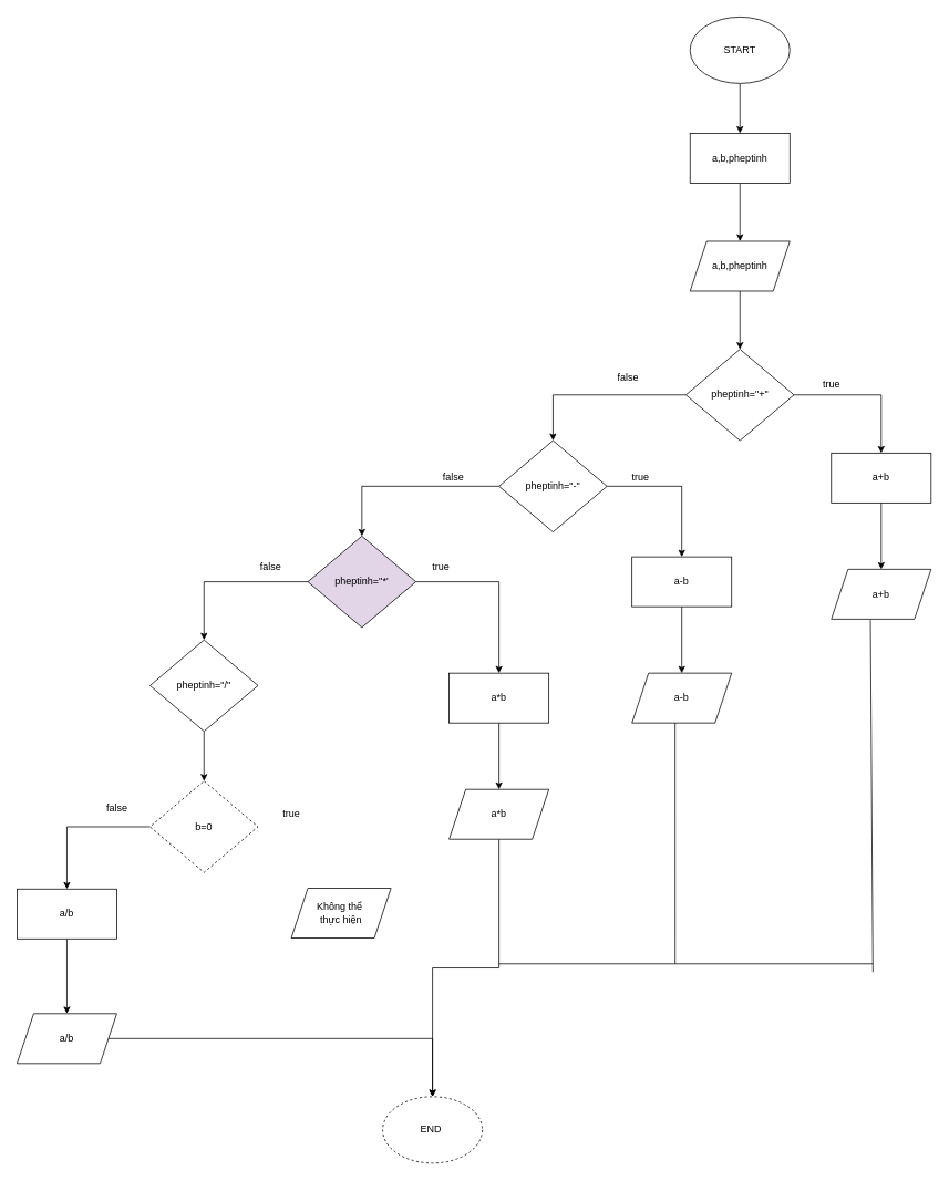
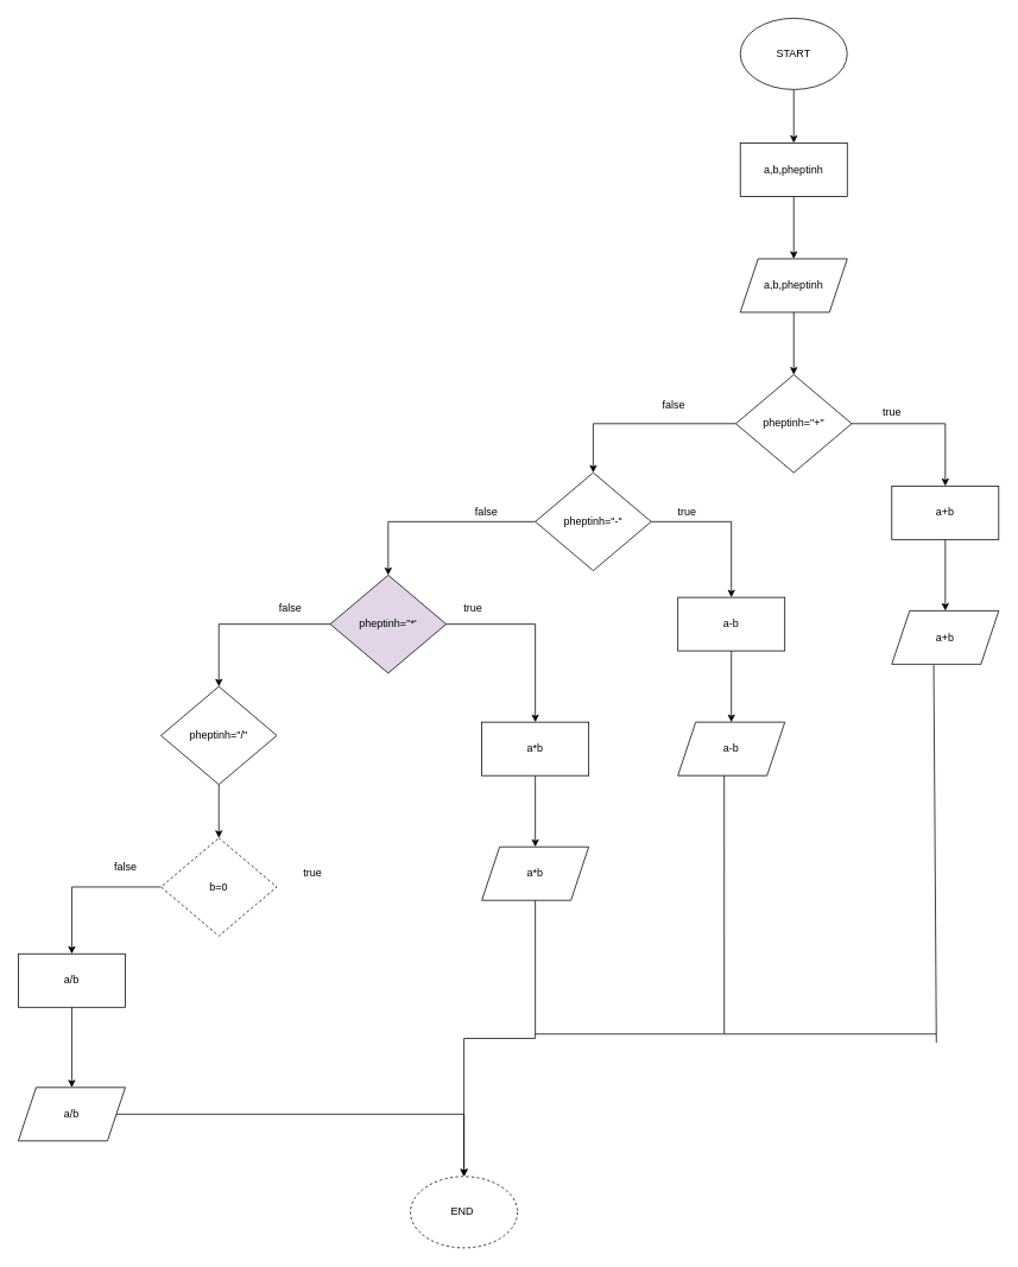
  <mxCell id="0" />
  <mxCell id="1" parent="0" />
  <mxCell id="2" value="" style="edgeStyle=orthogonalEdgeStyle;rounded=0;orthogonalLoop=1;jettySize=auto;html=1;" edge="1" parent="1" source="3" target="5"><mxGeometry relative="1" as="geometry" /></mxCell>
  <mxCell id="3" value="START" style="ellipse;whiteSpace=wrap;html=1;" vertex="1" parent="1"><mxGeometry x="830" y="20" width="120" height="80" as="geometry" /></mxCell>
  <mxCell id="4" value="" style="edgeStyle=orthogonalEdgeStyle;rounded=0;orthogonalLoop=1;jettySize=auto;html=1;" edge="1" parent="1" source="5" target="7"><mxGeometry relative="1" as="geometry" /></mxCell>
  <mxCell id="5" value="a,b,pheptinh" style="whiteSpace=wrap;html=1;" vertex="1" parent="1"><mxGeometry x="830" y="160" width="120" height="60" as="geometry" /></mxCell>
  <mxCell id="6" value="" style="edgeStyle=orthogonalEdgeStyle;rounded=0;orthogonalLoop=1;jettySize=auto;html=1;" edge="1" parent="1" source="7" target="10"><mxGeometry relative="1" as="geometry" /></mxCell>
  <mxCell id="7" value="a,b,pheptinh" style="shape=parallelogram;perimeter=parallelogramPerimeter;whiteSpace=wrap;html=1;fixedSize=1;" vertex="1" parent="1"><mxGeometry x="830" y="290" width="120" height="60" as="geometry" /></mxCell>
  <mxCell id="8" value="" style="edgeStyle=orthogonalEdgeStyle;rounded=0;orthogonalLoop=1;jettySize=auto;html=1;" edge="1" parent="1" source="10" target="12"><mxGeometry relative="1" as="geometry" /></mxCell>
  <mxCell id="9" style="edgeStyle=orthogonalEdgeStyle;rounded=0;orthogonalLoop=1;jettySize=auto;html=1;entryX=0.5;entryY=0;entryDx=0;entryDy=0;" edge="1" parent="1" source="10" target="17"><mxGeometry relative="1" as="geometry" /></mxCell>
  <mxCell id="10" value="pheptinh=&quot;+&quot;" style="rhombus;whiteSpace=wrap;html=1;" vertex="1" parent="1"><mxGeometry x="825" y="420" width="130" height="110" as="geometry" /></mxCell>
  <mxCell id="11" value="" style="edgeStyle=orthogonalEdgeStyle;rounded=0;orthogonalLoop=1;jettySize=auto;html=1;" edge="1" parent="1" source="12" target="14"><mxGeometry relative="1" as="geometry" /></mxCell>
  <mxCell id="12" value="a+b" style="whiteSpace=wrap;html=1;" vertex="1" parent="1"><mxGeometry x="1000" y="545" width="120" height="60" as="geometry" /></mxCell>
  <mxCell id="13" value="true" style="text;html=1;align=center;verticalAlign=middle;resizable=0;points=[];autosize=1;strokeColor=none;fillColor=none;" vertex="1" parent="1"><mxGeometry x="980" y="448" width="40" height="30" as="geometry" /></mxCell>
  <mxCell id="14" value="a+b" style="shape=parallelogram;perimeter=parallelogramPerimeter;whiteSpace=wrap;html=1;fixedSize=1;" vertex="1" parent="1"><mxGeometry x="1000" y="685" width="120" height="60" as="geometry" /></mxCell>
  <mxCell id="15" value="" style="edgeStyle=orthogonalEdgeStyle;rounded=0;orthogonalLoop=1;jettySize=auto;html=1;" edge="1" parent="1" source="17" target="20"><mxGeometry relative="1" as="geometry" /></mxCell>
  <mxCell id="16" value="" style="edgeStyle=orthogonalEdgeStyle;rounded=0;orthogonalLoop=1;jettySize=auto;html=1;" edge="1" parent="1" source="17" target="24"><mxGeometry relative="1" as="geometry" /></mxCell>
  <mxCell id="17" value="pheptinh=&quot;-&quot;" style="rhombus;whiteSpace=wrap;html=1;" vertex="1" parent="1"><mxGeometry x="600" y="530" width="130" height="110" as="geometry" /></mxCell>
  <mxCell id="18" value="false" style="text;html=1;align=center;verticalAlign=middle;resizable=0;points=[];autosize=1;strokeColor=none;fillColor=none;" vertex="1" parent="1"><mxGeometry x="730" y="440" width="50" height="30" as="geometry" /></mxCell>
  <mxCell id="19" value="" style="edgeStyle=orthogonalEdgeStyle;rounded=0;orthogonalLoop=1;jettySize=auto;html=1;" edge="1" parent="1" source="20" target="21"><mxGeometry relative="1" as="geometry" /></mxCell>
  <mxCell id="20" value="a-b" style="whiteSpace=wrap;html=1;" vertex="1" parent="1"><mxGeometry x="760" y="670" width="120" height="60" as="geometry" /></mxCell>
  <mxCell id="21" value="a-b" style="shape=parallelogram;perimeter=parallelogramPerimeter;whiteSpace=wrap;html=1;fixedSize=1;" vertex="1" parent="1"><mxGeometry x="760" y="810" width="120" height="60" as="geometry" /></mxCell>
  <mxCell id="22" value="" style="edgeStyle=orthogonalEdgeStyle;rounded=0;orthogonalLoop=1;jettySize=auto;html=1;" edge="1" parent="1" source="24" target="26"><mxGeometry relative="1" as="geometry" /></mxCell>
  <mxCell id="23" value="" style="edgeStyle=orthogonalEdgeStyle;rounded=0;orthogonalLoop=1;jettySize=auto;html=1;" edge="1" parent="1" source="24" target="33"><mxGeometry relative="1" as="geometry" /></mxCell>
  <mxCell id="24" value="pheptinh=''*'" style="rhombus;whiteSpace=wrap;html=1;fillColor=#e1d5e7;" vertex="1" parent="1"><mxGeometry x="370" y="645" width="130" height="110" as="geometry" /></mxCell>
  <mxCell id="25" value="" style="edgeStyle=orthogonalEdgeStyle;rounded=0;orthogonalLoop=1;jettySize=auto;html=1;" edge="1" parent="1" source="26" target="31"><mxGeometry relative="1" as="geometry" /></mxCell>
  <mxCell id="26" value="a*b" style="whiteSpace=wrap;html=1;" vertex="1" parent="1"><mxGeometry x="540" y="810" width="120" height="60" as="geometry" /></mxCell>
  <mxCell id="27" value="true" style="text;html=1;align=center;verticalAlign=middle;resizable=0;points=[];autosize=1;strokeColor=none;fillColor=none;" vertex="1" parent="1"><mxGeometry x="510" y="668" width="40" height="30" as="geometry" /></mxCell>
  <mxCell id="28" value="true" style="text;html=1;align=center;verticalAlign=middle;resizable=0;points=[];autosize=1;strokeColor=none;fillColor=none;" vertex="1" parent="1"><mxGeometry x="750" y="560" width="40" height="30" as="geometry" /></mxCell>
  <mxCell id="29" value="false" style="text;html=1;align=center;verticalAlign=middle;resizable=0;points=[];autosize=1;strokeColor=none;fillColor=none;" vertex="1" parent="1"><mxGeometry x="520" y="560" width="50" height="30" as="geometry" /></mxCell>
  <mxCell id="30" style="edgeStyle=orthogonalEdgeStyle;rounded=0;orthogonalLoop=1;jettySize=auto;html=1;entryX=0.5;entryY=0;entryDx=0;entryDy=0;" edge="1" parent="1" source="31" target="44"><mxGeometry relative="1" as="geometry" /></mxCell>
  <mxCell id="31" value="a*b" style="shape=parallelogram;perimeter=parallelogramPerimeter;whiteSpace=wrap;html=1;fixedSize=1;" vertex="1" parent="1"><mxGeometry x="540" y="950" width="120" height="60" as="geometry" /></mxCell>
  <mxCell id="32" value="" style="edgeStyle=orthogonalEdgeStyle;rounded=0;orthogonalLoop=1;jettySize=auto;html=1;" edge="1" parent="1" source="33" target="36"><mxGeometry relative="1" as="geometry" /></mxCell>
  <mxCell id="33" value="pheptinh=&quot;/&quot;" style="rhombus;whiteSpace=wrap;html=1;" vertex="1" parent="1"><mxGeometry x="180" y="770" width="130" height="110" as="geometry" /></mxCell>
  <mxCell id="34" value="false" style="text;html=1;align=center;verticalAlign=middle;resizable=0;points=[];autosize=1;strokeColor=none;fillColor=none;" vertex="1" parent="1"><mxGeometry x="300" y="668" width="50" height="30" as="geometry" /></mxCell>
  <mxCell id="35" value="" style="edgeStyle=orthogonalEdgeStyle;rounded=0;orthogonalLoop=1;jettySize=auto;html=1;" edge="1" parent="1" source="36" target="40"><mxGeometry relative="1" as="geometry" /></mxCell>
  <mxCell id="36" value="b=0" style="rhombus;whiteSpace=wrap;html=1;dashed=1;" vertex="1" parent="1"><mxGeometry x="180" y="940" width="130" height="110" as="geometry" /></mxCell>
- <mxCell id="37" value="Không thể&amp;nbsp;&lt;div&gt;thực hiện&lt;/div&gt;" style="shape=parallelogram;perimeter=parallelogramPerimeter;whiteSpace=wrap;html=1;fixedSize=1;" vertex="1" parent="1"><mxGeometry x="350" y="1069" width="120" height="60" as="geometry" /></mxCell>
  <mxCell id="38" value="true" style="text;html=1;align=center;verticalAlign=middle;resizable=0;points=[];autosize=1;strokeColor=none;fillColor=none;" vertex="1" parent="1"><mxGeometry x="330" y="965" width="40" height="30" as="geometry" /></mxCell>
  <mxCell id="39" value="" style="edgeStyle=orthogonalEdgeStyle;rounded=0;orthogonalLoop=1;jettySize=auto;html=1;" edge="1" parent="1" source="40" target="43"><mxGeometry relative="1" as="geometry" /></mxCell>
  <mxCell id="40" value="a/b" style="whiteSpace=wrap;html=1;" vertex="1" parent="1"><mxGeometry x="20" y="1070" width="120" height="60" as="geometry" /></mxCell>
  <mxCell id="41" value="false" style="text;html=1;align=center;verticalAlign=middle;resizable=0;points=[];autosize=1;strokeColor=none;fillColor=none;" vertex="1" parent="1"><mxGeometry x="115" y="958" width="50" height="30" as="geometry" /></mxCell>
  <mxCell id="42" style="edgeStyle=orthogonalEdgeStyle;rounded=0;orthogonalLoop=1;jettySize=auto;html=1;" edge="1" parent="1" source="43" target="44"><mxGeometry relative="1" as="geometry" /></mxCell>
  <mxCell id="43" value="a/b" style="shape=parallelogram;perimeter=parallelogramPerimeter;whiteSpace=wrap;html=1;fixedSize=1;" vertex="1" parent="1"><mxGeometry x="20" y="1220" width="120" height="60" as="geometry" /></mxCell>
  <mxCell id="44" value="END&amp;nbsp;" style="ellipse;whiteSpace=wrap;html=1;dashed=1;" vertex="1" parent="1"><mxGeometry x="460" y="1320" width="120" height="80" as="geometry" /></mxCell>
  <mxCell id="45" value="" style="endArrow=none;html=1;rounded=0;entryX=0.433;entryY=1;entryDx=0;entryDy=0;entryPerimeter=0;" edge="1" parent="1" target="21"><mxGeometry width="50" height="50" relative="1" as="geometry"><mxPoint x="812" y="1160" as="sourcePoint" /><mxPoint x="860" y="1020" as="targetPoint" /></mxGeometry></mxCell>
  <mxCell id="46" value="" style="endArrow=none;html=1;rounded=0;" edge="1" parent="1"><mxGeometry width="50" height="50" relative="1" as="geometry"><mxPoint x="810" y="1160" as="sourcePoint" /><mxPoint x="600" y="1160" as="targetPoint" /></mxGeometry></mxCell>
  <mxCell id="47" value="" style="endArrow=none;html=1;rounded=0;entryX=0.392;entryY=1.017;entryDx=0;entryDy=0;entryPerimeter=0;" edge="1" parent="1" target="14"><mxGeometry width="50" height="50" relative="1" as="geometry"><mxPoint x="1050" y="1170" as="sourcePoint" /><mxPoint x="1100" y="880" as="targetPoint" /></mxGeometry></mxCell>
  <mxCell id="48" value="" style="endArrow=none;html=1;rounded=0;" edge="1" parent="1"><mxGeometry width="50" height="50" relative="1" as="geometry"><mxPoint x="810" y="1160" as="sourcePoint" /><mxPoint x="1050" y="1160" as="targetPoint" /></mxGeometry></mxCell>
